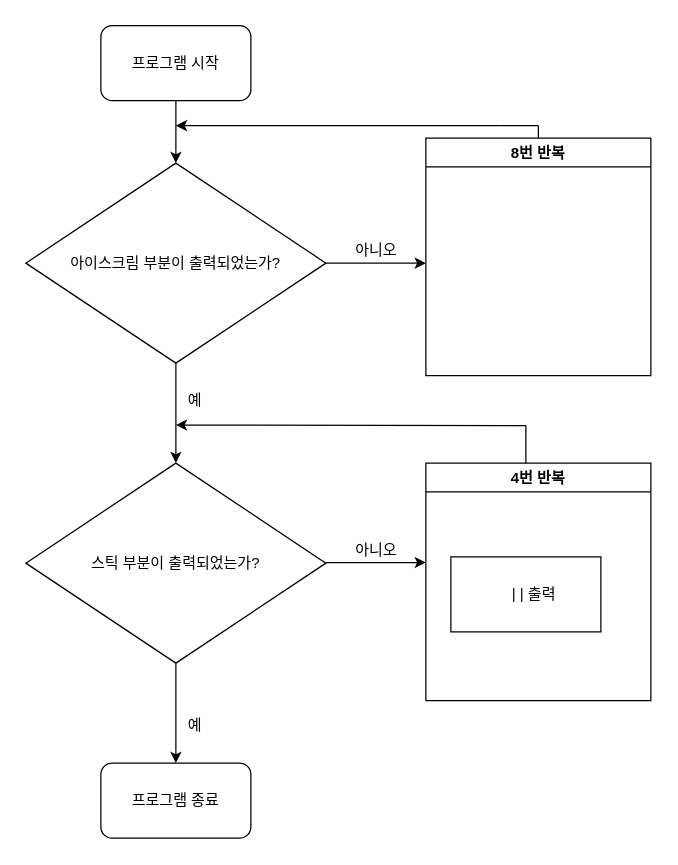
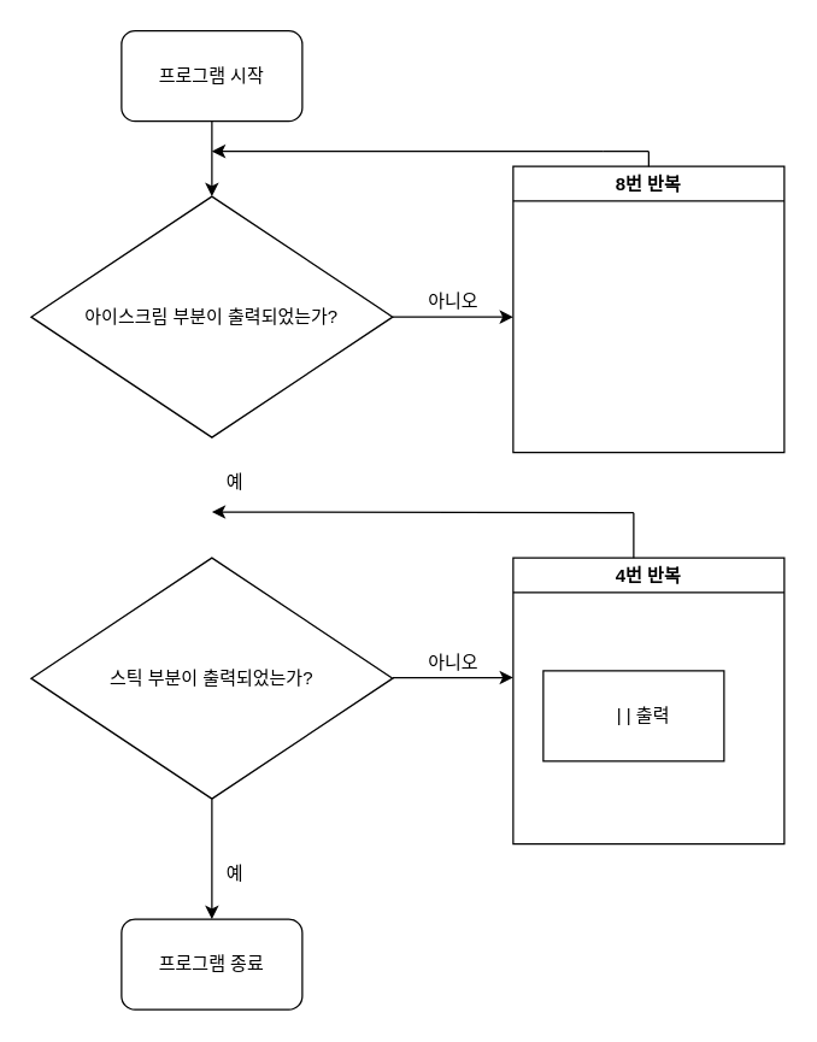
  <mxCell id="0" />
  <mxCell id="1" parent="0" />
  <mxCell id="2" value="프로그램 시작" style="rounded=1;whiteSpace=wrap;html=1;" vertex="1" parent="1"><mxGeometry x="80" y="20" width="120" height="60" as="geometry" /></mxCell>
  <mxCell id="3" value="" style="endArrow=classic;html=1;rounded=0;" edge="1" parent="1" source="2"><mxGeometry width="50" height="50" relative="1" as="geometry"><mxPoint x="120" y="460" as="sourcePoint" /><mxPoint x="140" y="130" as="targetPoint" /><Array as="points"><mxPoint x="140" y="90" /></Array></mxGeometry></mxCell>
  <mxCell id="4" value="아이스크림 부분이 출력되었는가?" style="rhombus;whiteSpace=wrap;html=1;" vertex="1" parent="1"><mxGeometry x="20" y="130" width="240" height="160" as="geometry" /></mxCell>
- <mxCell id="5" value="" style="endArrow=classic;html=1;rounded=0;exitX=0.5;exitY=1;exitDx=0;exitDy=0;entryX=0.5;entryY=0;entryDx=0;entryDy=0;" edge="1" parent="1" source="4" target="10"><mxGeometry width="50" height="50" relative="1" as="geometry"><mxPoint x="140" y="360" as="sourcePoint" /><mxPoint x="140" y="360" as="targetPoint" /></mxGeometry></mxCell>
  <mxCell id="6" value="예" style="text;html=1;align=center;verticalAlign=middle;resizable=0;points=[];autosize=1;strokeColor=none;fillColor=none;" vertex="1" parent="1"><mxGeometry x="140" y="310" width="30" height="20" as="geometry" /></mxCell>
  <mxCell id="7" value="" style="endArrow=classic;html=1;rounded=0;strokeColor=default;exitX=1;exitY=0.5;exitDx=0;exitDy=0;" edge="1" parent="1" source="4"><mxGeometry width="50" height="50" relative="1" as="geometry"><mxPoint x="120" y="450" as="sourcePoint" /><mxPoint x="340" y="210" as="targetPoint" /><Array as="points"><mxPoint x="330" y="210" /></Array></mxGeometry></mxCell>
  <mxCell id="8" value="아니오" style="text;html=1;align=center;verticalAlign=middle;resizable=0;points=[];autosize=1;strokeColor=none;fillColor=none;" vertex="1" parent="1"><mxGeometry x="275" y="190" width="50" height="20" as="geometry" /></mxCell>
  <mxCell id="9" style="edgeStyle=orthogonalEdgeStyle;rounded=0;orthogonalLoop=1;jettySize=auto;html=1;strokeColor=default;" edge="1" parent="1" source="10"><mxGeometry relative="1" as="geometry"><mxPoint x="140" y="610" as="targetPoint" /></mxGeometry></mxCell>
  <mxCell id="10" value="스틱 부분이 출력되었는가?" style="rhombus;whiteSpace=wrap;html=1;" vertex="1" parent="1"><mxGeometry x="20" y="370" width="240" height="160" as="geometry" /></mxCell>
  <mxCell id="11" value="예" style="text;html=1;align=center;verticalAlign=middle;resizable=0;points=[];autosize=1;strokeColor=none;fillColor=none;" vertex="1" parent="1"><mxGeometry x="140" y="570" width="30" height="20" as="geometry" /></mxCell>
  <mxCell id="12" value="" style="endArrow=classic;html=1;rounded=0;strokeColor=default;exitX=1;exitY=0.5;exitDx=0;exitDy=0;" edge="1" parent="1"><mxGeometry width="50" height="50" relative="1" as="geometry"><mxPoint x="260" y="449.5" as="sourcePoint" /><mxPoint x="340" y="449.5" as="targetPoint" /><Array as="points"><mxPoint x="330" y="449.5" /></Array></mxGeometry></mxCell>
  <mxCell id="13" value="아니오" style="text;html=1;align=center;verticalAlign=middle;resizable=0;points=[];autosize=1;strokeColor=none;fillColor=none;" vertex="1" parent="1"><mxGeometry x="275" y="430" width="50" height="20" as="geometry" /></mxCell>
  <mxCell id="14" value="프로그램 종료" style="rounded=1;whiteSpace=wrap;html=1;" vertex="1" parent="1"><mxGeometry x="80" y="610" width="120" height="60" as="geometry" /></mxCell>
  <mxCell id="15" value="" style="endArrow=none;html=1;rounded=0;strokeColor=default;" edge="1" parent="1"><mxGeometry width="50" height="50" relative="1" as="geometry"><mxPoint x="430" y="100" as="sourcePoint" /><mxPoint x="400" y="100" as="targetPoint" /></mxGeometry></mxCell>
  <mxCell id="16" value="" style="endArrow=classic;html=1;rounded=0;strokeColor=default;" edge="1" parent="1"><mxGeometry width="50" height="50" relative="1" as="geometry"><mxPoint x="400" y="100" as="sourcePoint" /><mxPoint x="140" y="100" as="targetPoint" /></mxGeometry></mxCell>
  <mxCell id="17" value="" style="endArrow=classic;html=1;rounded=0;strokeColor=default;" edge="1" parent="1"><mxGeometry width="50" height="50" relative="1" as="geometry"><mxPoint x="420" y="340" as="sourcePoint" /><mxPoint x="140" y="339.5" as="targetPoint" /></mxGeometry></mxCell>
  <mxCell id="18" value="8번 반복" style="swimlane;" vertex="1" parent="1"><mxGeometry x="340" y="110" width="180" height="190" as="geometry" /></mxCell>
  <mxCell id="19" value="" style="endArrow=none;html=1;rounded=0;strokeColor=default;entryX=0.5;entryY=0;entryDx=0;entryDy=0;entryPerimeter=0;" edge="1" parent="1" target="18"><mxGeometry width="50" height="50" relative="1" as="geometry"><mxPoint x="430" y="100" as="sourcePoint" /><mxPoint x="460" y="70" as="targetPoint" /></mxGeometry></mxCell>
  <mxCell id="20" value="4번 반복" style="swimlane;" vertex="1" parent="1"><mxGeometry x="340" y="370" width="180" height="190" as="geometry" /></mxCell>
  <mxCell id="21" value="&amp;nbsp; &amp;nbsp; | | 출력" style="rounded=0;whiteSpace=wrap;html=1;" vertex="1" parent="20"><mxGeometry x="20" y="75" width="120" height="60" as="geometry" /></mxCell>
  <mxCell id="22" value="" style="endArrow=none;html=1;rounded=0;strokeColor=default;" edge="1" parent="1"><mxGeometry width="50" height="50" relative="1" as="geometry"><mxPoint x="420" y="340" as="sourcePoint" /><mxPoint x="420" y="370" as="targetPoint" /></mxGeometry></mxCell>
